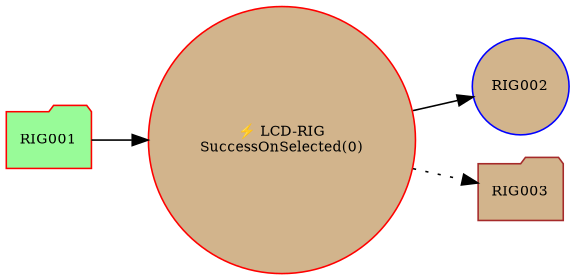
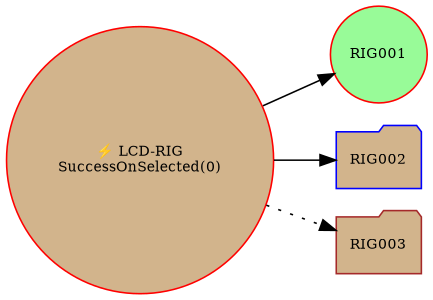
  digraph {
    fontname="times-roman"
    ordering=out
    rankdir=LR
    node [color=red fillcolor=tan fontcolor=black fontname="times-roman" fontsize=9 shape=circle style=filled]
    edge [fontname="times-roman" style=solid]
    n1 [label="⚡ LCD-RIG\nSuccessOnSelected(0)"]
-   n2 [fillcolor=palegreen label=RIG001 shape=folder]
-   n3 [color=blue label=RIG002]
+   n2 [fillcolor=palegreen label=RIG001]
+   n3 [color=blue label=RIG002 shape=folder]
    n4 [color=brown label=RIG003 shape=folder]
-   n2 -> n1
+   n1 -> n2
    n1 -> n3
    n1 -> n4 [style=dotted]
  }
